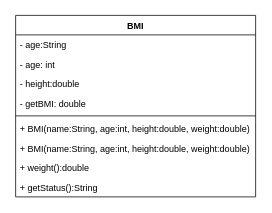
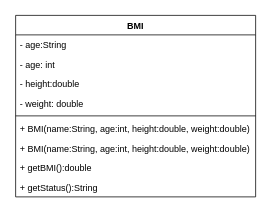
  <mxCell id="0" />
  <mxCell id="1" parent="0" />
  <mxCell id="2" value="BMI" style="swimlane;fontStyle=1;align=center;verticalAlign=top;childLayout=stackLayout;horizontal=1;startSize=26;horizontalStack=0;resizeParent=1;resizeParentMax=0;resizeLast=0;collapsible=1;marginBottom=0;" vertex="1" parent="1"><mxGeometry x="20" y="20" width="320" height="242" as="geometry" /></mxCell>
  <mxCell id="3" value="- age:String" style="text;strokeColor=none;fillColor=none;align=left;verticalAlign=top;spacingLeft=4;spacingRight=4;overflow=hidden;rotatable=0;points=[[0,0.5],[1,0.5]];portConstraint=eastwest;" vertex="1" parent="2"><mxGeometry y="26" width="320" height="26" as="geometry" /></mxCell>
  <mxCell id="4" value="- age: int" style="text;strokeColor=none;fillColor=none;align=left;verticalAlign=top;spacingLeft=4;spacingRight=4;overflow=hidden;rotatable=0;points=[[0,0.5],[1,0.5]];portConstraint=eastwest;" vertex="1" parent="2"><mxGeometry y="52" width="320" height="26" as="geometry" /></mxCell>
  <mxCell id="5" value="- height:double" style="text;strokeColor=none;fillColor=none;align=left;verticalAlign=top;spacingLeft=4;spacingRight=4;overflow=hidden;rotatable=0;points=[[0,0.5],[1,0.5]];portConstraint=eastwest;" vertex="1" parent="2"><mxGeometry y="78" width="320" height="26" as="geometry" /></mxCell>
- <mxCell id="6" value="- getBMI: double&#10;" style="text;strokeColor=none;fillColor=none;align=left;verticalAlign=top;spacingLeft=4;spacingRight=4;overflow=hidden;rotatable=0;points=[[0,0.5],[1,0.5]];portConstraint=eastwest;" vertex="1" parent="2"><mxGeometry y="104" width="320" height="26" as="geometry" /></mxCell>
+ <mxCell id="6" value="- weight: double&#10;" style="text;strokeColor=none;fillColor=none;align=left;verticalAlign=top;spacingLeft=4;spacingRight=4;overflow=hidden;rotatable=0;points=[[0,0.5],[1,0.5]];portConstraint=eastwest;" vertex="1" parent="2"><mxGeometry y="104" width="320" height="26" as="geometry" /></mxCell>
  <mxCell id="7" value="" style="line;strokeWidth=1;fillColor=none;align=left;verticalAlign=middle;spacingTop=-1;spacingLeft=3;spacingRight=3;rotatable=0;labelPosition=right;points=[];portConstraint=eastwest;" vertex="1" parent="2"><mxGeometry y="130" width="320" height="8" as="geometry" /></mxCell>
  <mxCell id="8" value="+ BMI(name:String, age:int, height:double, weight:double)" style="text;strokeColor=none;fillColor=none;align=left;verticalAlign=top;spacingLeft=4;spacingRight=4;overflow=hidden;rotatable=0;points=[[0,0.5],[1,0.5]];portConstraint=eastwest;" vertex="1" parent="2"><mxGeometry y="138" width="320" height="26" as="geometry" /></mxCell>
  <mxCell id="9" value="+ BMI(name:String, age:int, height:double, weight:double)&#10;" style="text;strokeColor=none;fillColor=none;align=left;verticalAlign=top;spacingLeft=4;spacingRight=4;overflow=hidden;rotatable=0;points=[[0,0.5],[1,0.5]];portConstraint=eastwest;" vertex="1" parent="2"><mxGeometry y="164" width="320" height="26" as="geometry" /></mxCell>
- <mxCell id="10" value="+ weight():double" style="text;strokeColor=none;fillColor=none;align=left;verticalAlign=top;spacingLeft=4;spacingRight=4;overflow=hidden;rotatable=0;points=[[0,0.5],[1,0.5]];portConstraint=eastwest;" vertex="1" parent="2"><mxGeometry y="190" width="320" height="26" as="geometry" /></mxCell>
+ <mxCell id="10" value="+ getBMI():double" style="text;strokeColor=none;fillColor=none;align=left;verticalAlign=top;spacingLeft=4;spacingRight=4;overflow=hidden;rotatable=0;points=[[0,0.5],[1,0.5]];portConstraint=eastwest;" vertex="1" parent="2"><mxGeometry y="190" width="320" height="26" as="geometry" /></mxCell>
  <mxCell id="11" value="+ getStatus():String" style="text;strokeColor=none;fillColor=none;align=left;verticalAlign=top;spacingLeft=4;spacingRight=4;overflow=hidden;rotatable=0;points=[[0,0.5],[1,0.5]];portConstraint=eastwest;" vertex="1" parent="2"><mxGeometry y="216" width="320" height="26" as="geometry" /></mxCell>
